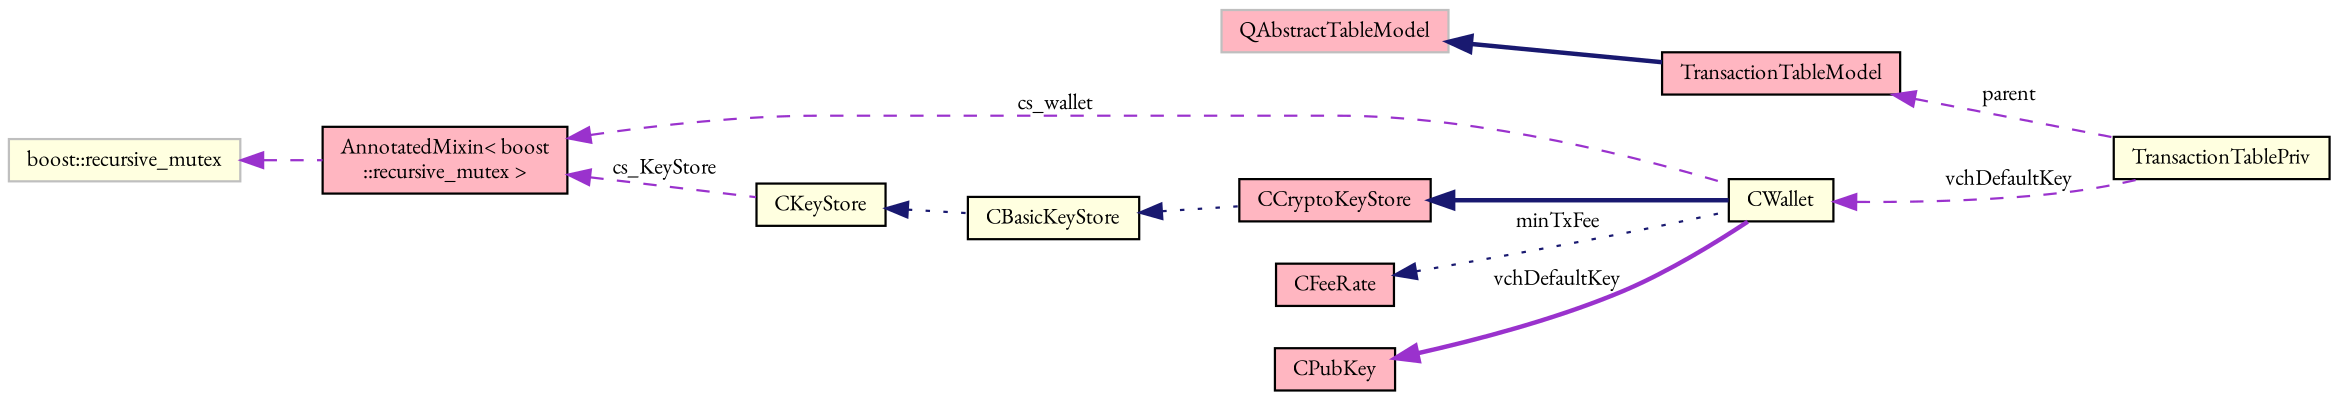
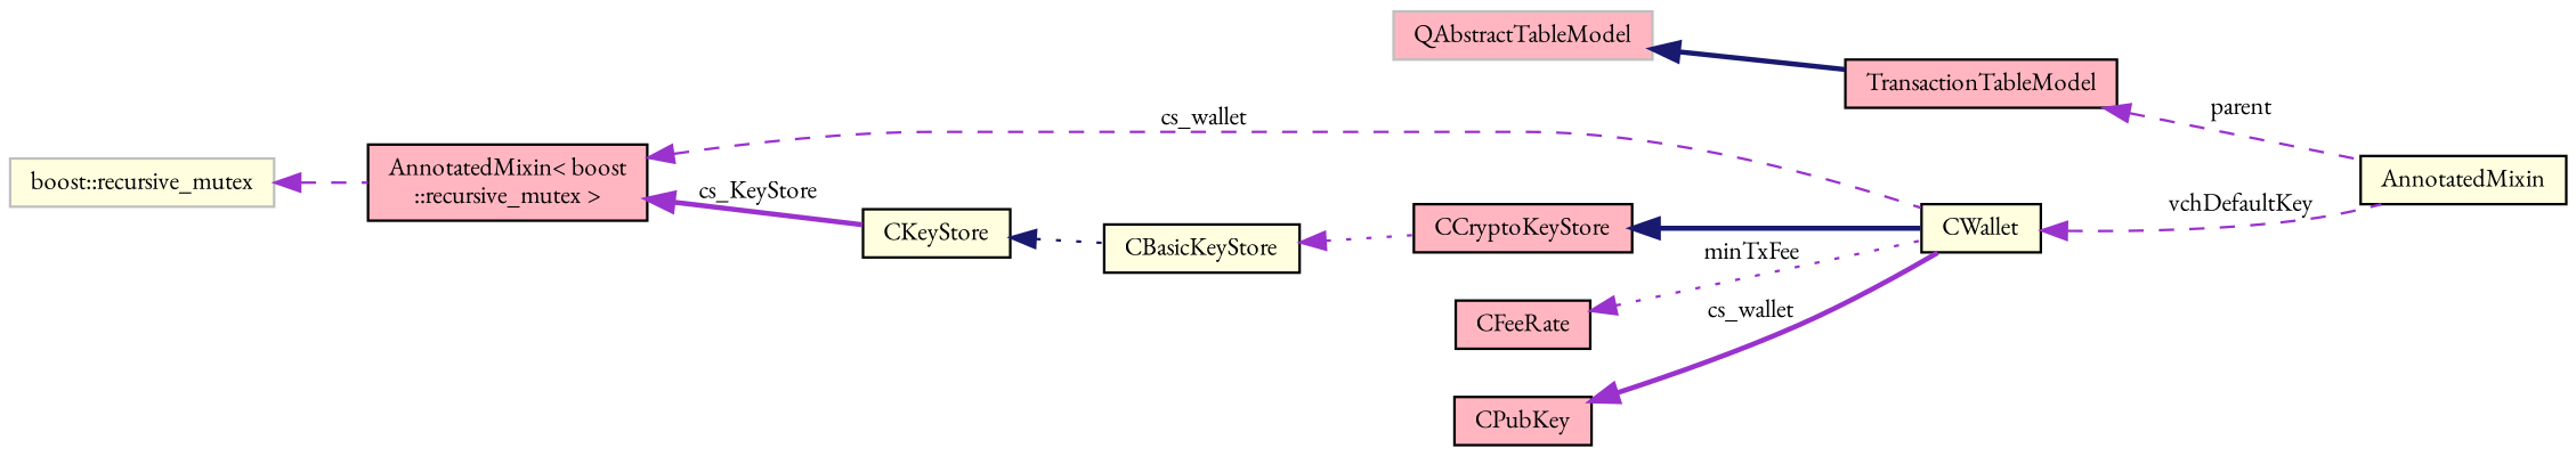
  digraph {
    fontname="EB Garamond"
    rankdir=LR
    node [color=black fillcolor=lightpink fontname="EB Garamond" fontsize=10 shape=record style=filled]
    edge [color=darkorchid3 dir=back fontname="EB Garamond" fontsize=10 labelfontname=Helvetica labelfontsize=10 style=dashed]
-   n1 [fillcolor=lightyellow fontcolor=black height=0.2 label=TransactionTablePriv width=0.4]
+   n1 [fillcolor=lightyellow fontcolor=black height=0.2 label=AnnotatedMixin width=0.4]
    n2 [height=0.2 label=TransactionTableModel width=0.4]
    n3 [color=grey75 height=0.2 label=QAbstractTableModel width=0.4]
    n4 [fillcolor=lightyellow height=0.2 label=CWallet width=0.4]
    n5 [height=0.2 label=CCryptoKeyStore width=0.4]
    n6 [fillcolor=lightyellow height=0.2 label=CBasicKeyStore width=0.4]
    n7 [fillcolor=lightyellow height=0.2 label=CKeyStore width=0.4]
    n8 [height=0.2 label="AnnotatedMixin\< boost\l::recursive_mutex \>" width=0.4]
    n9 [color=grey75 fillcolor=lightyellow height=0.2 label="boost::recursive_mutex" width=0.4]
    n10 [height=0.2 label=CFeeRate width=0.4]
    n11 [height=0.2 label=CPubKey width=0.4]
    n2 -> n1 [label=" parent"]
    n3 -> n2 [color=midnightblue style=bold]
    n4 -> n1 [label=" vchDefaultKey"]
    n5 -> n4 [color=midnightblue style=bold]
-   n6 -> n5 [color=midnightblue style=dotted]
+   n6 -> n5 [style=dotted]
    n7 -> n6 [color=midnightblue style=dotted]
    n8 -> n4 [label=" cs_wallet"]
-   n8 -> n7 [label=" cs_KeyStore"]
+   n8 -> n7 [label=" cs_KeyStore" style=bold]
    n9 -> n8
-   n10 -> n4 [color=midnightblue label=" minTxFee" style=dotted]
-   n11 -> n4 [label=" vchDefaultKey" style=bold]
+   n10 -> n4 [label=" minTxFee" style=dotted]
+   n11 -> n4 [label=" cs_wallet" style=bold]
  }
